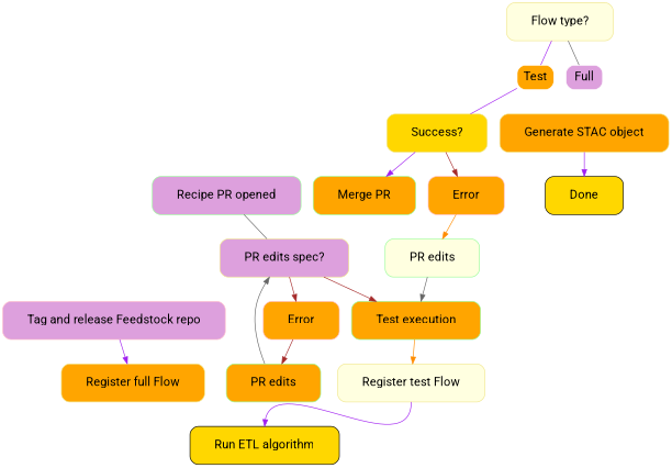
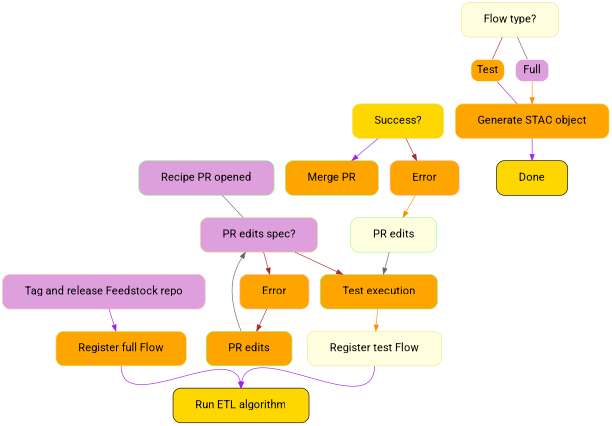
  digraph {
    node [color=khaki fillcolor=orange fontname=Roboto fontsize=18 margin="0.5,0.25" shape=box style="filled, rounded"]
    edge [color=purple]
    n1 [fillcolor=lightyellow label="Register test Flow"]
    n2 [label="Register full Flow"]
    n3 [color=palegreen label="Test execution"]
    n4 [color=pink fillcolor=plum label="Tag and release Feedstock repo"]
    n5 [fillcolor=gold label="Run ETL algorithm" color=""]
    n6 [color=palegreen fillcolor=plum label="Recipe PR opened"]
    n7 [fillcolor=plum label="PR edits spec?"]
    n8 [color=pink label=Error]
    n9 [color=palegreen label="PR edits"]
    n10 [color=palegreen fillcolor=lightyellow label="PR edits"]
    n11 [color=palegreen label="Merge PR"]
    n12 [fillcolor=gold label="Success?"]
    n13 [color=pink label=Error]
    n14 [fillcolor=lightyellow label="Flow type?"]
    Test [color=white margin="0,0"]
    Full [color=white fillcolor=plum margin="0,0"]
    n17 [label="Generate STAC object"]
    Done [fillcolor=gold color=""]
    subgraph sub_1 {
      rank=same
      n1
      n2
    }
    subgraph sub_2 {
      rank=same
      n3
      n4
    }
    n1 -> n5 [headport=n tailport=s]
+   n2 -> n5 [headport=n tailport=s]
    n3 -> n1 [color=darkorange]
    n4 -> n2
    n6 -> n7 [arrowhead=none color=gray40]
    n7 -> n3 [color=brown]
    n7 -> n8 [color=brown]
    n8 -> n9 [color=brown]
    n9 -> n7 [color=gray40]
    n10 -> n3 [color=gray40]
    n12 -> n11
    n12 -> n13 [color=brown]
    n13 -> n10 [color=darkorange]
-   n14 -> Test [arrowhead=none]
+   n14 -> Test [arrowhead=none color=brown]
    n14 -> Full [arrowhead=none color=gray40]
-   Test -> n12 [arrowhead=none]
+   Test -> n17 [arrowhead=none]
+   Full -> n17 [color=darkorange]
    n17 -> Done
  }
